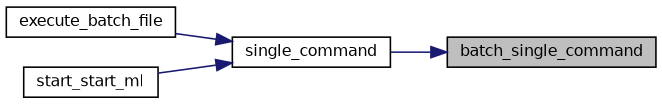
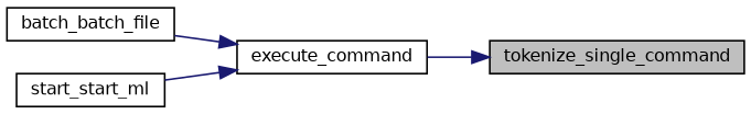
  digraph {
    rankdir=RL
    node [color=black fillcolor=white fontname=Helvetica fontsize=10 shape=record style=filled]
    edge [color=midnightblue dir=back fontname=Helvetica fontsize=10 labelfontname=Helvetica labelfontsize=10 style=solid]
-   n1 [fillcolor=grey75 fontcolor=black height=0.2 label=batch_single_command width=0.4]
-   n2 [height=0.2 label=single_command width=0.4]
-   n3 [height=0.2 label=execute_batch_file width=0.4]
+   n1 [fillcolor=grey75 fontcolor=black height=0.2 label=tokenize_single_command width=0.4]
+   n2 [height=0.2 label=execute_command width=0.4]
+   n3 [height=0.2 label=batch_batch_file width=0.4]
    n4 [height=0.2 label=start_start_ml width=0.4]
    n1 -> n2
    n2 -> n3
    n2 -> n4
  }
